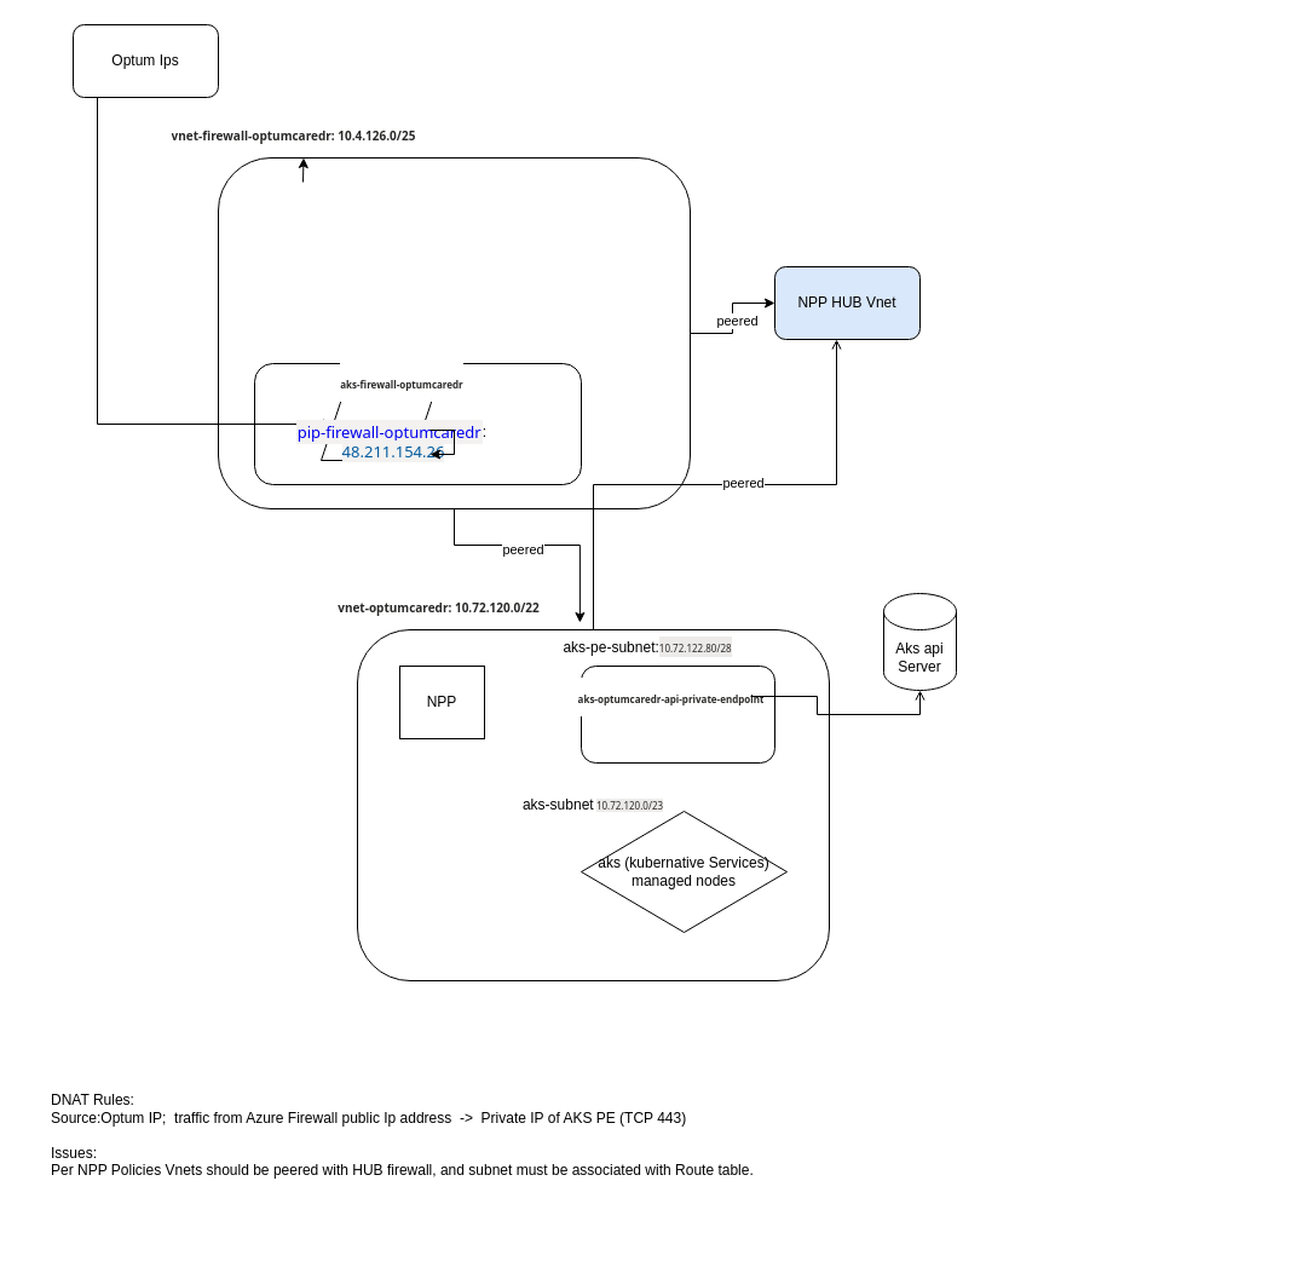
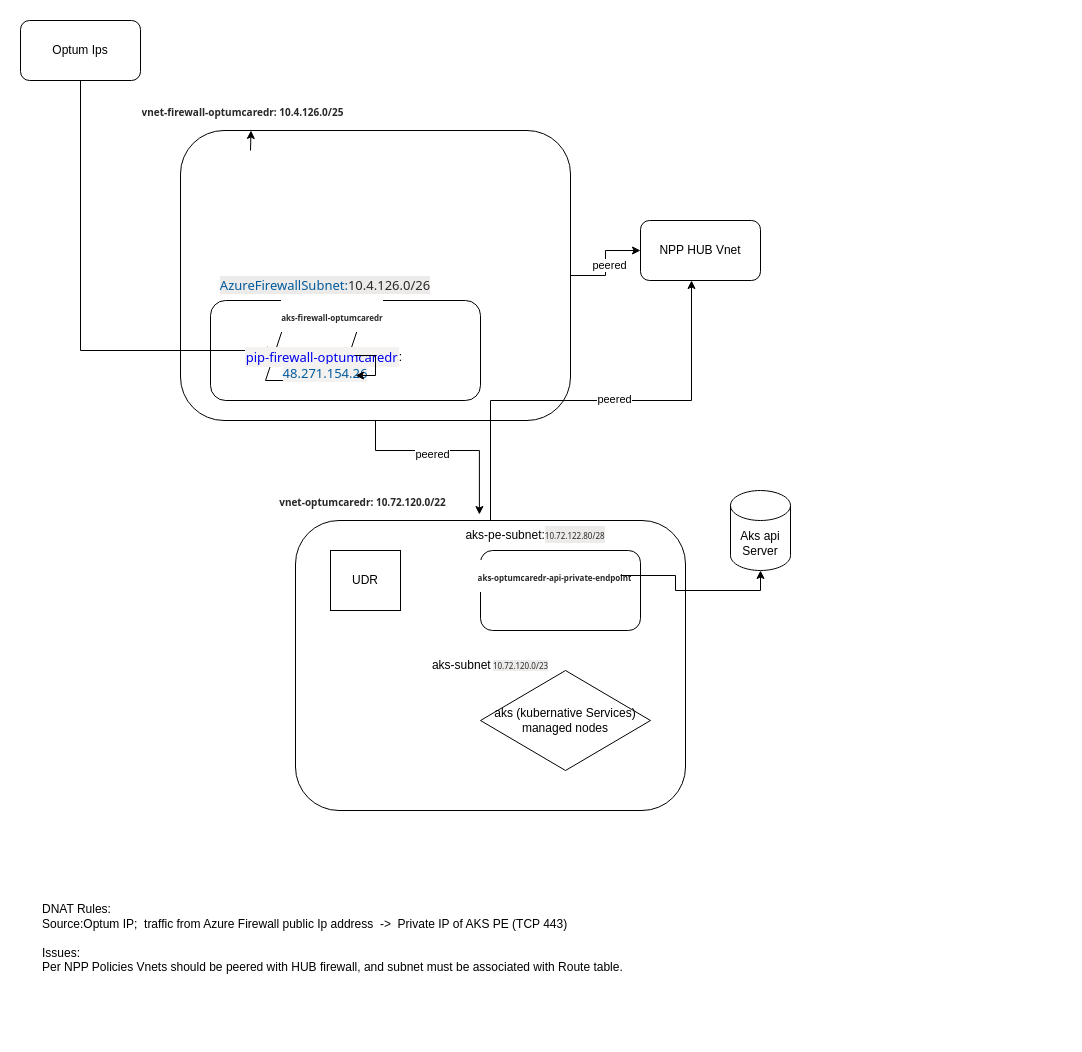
  <mxCell id="0" />
  <mxCell id="1" parent="0" />
- <mxCell id="2" value="Optum Ips" style="rounded=1;whiteSpace=wrap;html=1;" parent="1" vertex="1"><mxGeometry x="60" y="20" width="120" height="60" as="geometry" /></mxCell>
+ <mxCell id="2" value="Optum Ips" style="rounded=1;whiteSpace=wrap;html=1;" parent="1" vertex="1"><mxGeometry x="20" y="20" width="120" height="60" as="geometry" /></mxCell>
  <mxCell id="3" style="edgeStyle=orthogonalEdgeStyle;rounded=0;orthogonalLoop=1;jettySize=auto;html=1;exitX=1;exitY=0.5;exitDx=0;exitDy=0;entryX=0;entryY=0.5;entryDx=0;entryDy=0;" parent="1" source="5" target="22" edge="1"><mxGeometry relative="1" as="geometry" /></mxCell>
  <mxCell id="4" value="peered" style="edgeLabel;html=1;align=center;verticalAlign=middle;resizable=0;points=[];" parent="3" vertex="1" connectable="0"><mxGeometry x="-0.032" y="-3" relative="1" as="geometry"><mxPoint as="offset" /></mxGeometry></mxCell>
  <mxCell id="5" value="" style="rounded=1;whiteSpace=wrap;html=1;" parent="1" vertex="1"><mxGeometry x="180" y="130" width="390" height="290" as="geometry" /></mxCell>
  <mxCell id="6" value="&lt;h2 style=&quot;margin: 0px 16px 0px 0px; overflow: hidden; text-overflow: ellipsis; line-height: 28px; flex: 0 1 auto; color: rgb(41, 40, 39); font-family: az_ea_font, &amp;quot;Segoe UI&amp;quot;, az_font, system-ui, -apple-system, &amp;quot;system-ui&amp;quot;, Roboto, Oxygen, Ubuntu, Cantarell, &amp;quot;Open Sans&amp;quot;, &amp;quot;Helvetica Neue&amp;quot;, sans-serif; text-align: start; background-color: rgb(255, 255, 255);&quot; aria-describedby=&quot;e0badd0d-4f56-4265-a337-3464a8c3b1ce&quot; id=&quot;e0badd0d-4f56-4265-a337-3464a8c3b1cf&quot; class=&quot;fxs-blade-title-titleText msportalfx-tooltip-overflow&quot;&gt;&lt;font style=&quot;font-size: 10px;&quot;&gt;vnet-firewall-optumcaredr:&amp;nbsp;10.4.126.0/25&lt;/font&gt;&lt;/h2&gt;" style="text;html=1;align=center;verticalAlign=middle;resizable=0;points=[];autosize=1;strokeColor=none;fillColor=none;" parent="1" vertex="1"><mxGeometry x="125" y="90" width="250" height="40" as="geometry" /></mxCell>
  <mxCell id="7" value="" style="edgeStyle=orthogonalEdgeStyle;rounded=0;orthogonalLoop=1;jettySize=auto;html=1;" parent="1" target="6" edge="1"><mxGeometry relative="1" as="geometry"><mxPoint x="250" y="150" as="sourcePoint" /></mxGeometry></mxCell>
  <mxCell id="8" value="" style="rounded=1;whiteSpace=wrap;html=1;" parent="1" vertex="1"><mxGeometry x="210" y="300" width="270" height="100" as="geometry" /></mxCell>
+ <mxCell id="9" value="&lt;span style=&quot;color: rgb(0, 90, 158); font-family: &amp;quot;Segoe UI&amp;quot;, &amp;quot;Segoe UI Web (West European)&amp;quot;, &amp;quot;Segoe UI&amp;quot;, -apple-system, &amp;quot;system-ui&amp;quot;, Roboto, &amp;quot;Helvetica Neue&amp;quot;, sans-serif; font-size: 13px; text-align: left; text-wrap: nowrap; background-color: rgb(237, 235, 233);&quot;&gt;AzureFirewallSubnet:&lt;/span&gt;&lt;span style=&quot;color: rgb(41, 40, 39); font-family: &amp;quot;Segoe UI&amp;quot;, &amp;quot;Segoe UI Web (West European)&amp;quot;, &amp;quot;Segoe UI&amp;quot;, -apple-system, &amp;quot;system-ui&amp;quot;, Roboto, &amp;quot;Helvetica Neue&amp;quot;, sans-serif; font-size: 13px; text-align: left; text-wrap: nowrap; background-color: rgb(237, 235, 233);&quot;&gt;10.4.126.0/26&lt;/span&gt;" style="text;html=1;align=center;verticalAlign=middle;whiteSpace=wrap;rounded=0;" parent="1" vertex="1"><mxGeometry x="210" y="270" width="230" height="30" as="geometry" /></mxCell>
  <mxCell id="10" value="&lt;h2 style=&quot;margin: 0px 16px 0px 0px; text-wrap: nowrap; overflow: hidden; text-overflow: ellipsis; line-height: 28px; flex: 0 1 auto; color: rgb(41, 40, 39); font-family: az_ea_font, &amp;quot;Segoe UI&amp;quot;, az_font, system-ui, -apple-system, &amp;quot;system-ui&amp;quot;, Roboto, Oxygen, Ubuntu, Cantarell, &amp;quot;Open Sans&amp;quot;, &amp;quot;Helvetica Neue&amp;quot;, sans-serif; text-align: start; background-color: rgb(255, 255, 255);&quot; aria-describedby=&quot;e0badd0d-4f56-4265-a337-3464a8c3b234&quot; id=&quot;e0badd0d-4f56-4265-a337-3464a8c3b235&quot; class=&quot;fxs-blade-title-titleText msportalfx-tooltip-overflow&quot;&gt;&lt;br&gt;&lt;/h2&gt;" style="shape=parallelogram;perimeter=parallelogramPerimeter;whiteSpace=wrap;html=1;fixedSize=1;" parent="1" vertex="1"><mxGeometry x="265" y="320" width="95" height="60" as="geometry" /></mxCell>
  <mxCell id="11" style="edgeStyle=orthogonalEdgeStyle;rounded=0;orthogonalLoop=1;jettySize=auto;html=1;exitX=0.5;exitY=1;exitDx=0;exitDy=0;entryX=0;entryY=0.5;entryDx=0;entryDy=0;" parent="1" source="2" target="10" edge="1"><mxGeometry relative="1" as="geometry"><Array as="points"><mxPoint x="80" y="350" /></Array></mxGeometry></mxCell>
  <mxCell id="12" value="&lt;h2 style=&quot;text-wrap: nowrap; margin: 0px 16px 0px 0px; overflow: hidden; text-overflow: ellipsis; line-height: 28px; flex: 0 1 auto; color: rgb(41, 40, 39); font-family: az_ea_font, &amp;quot;Segoe UI&amp;quot;, az_font, system-ui, -apple-system, &amp;quot;system-ui&amp;quot;, Roboto, Oxygen, Ubuntu, Cantarell, &amp;quot;Open Sans&amp;quot;, &amp;quot;Helvetica Neue&amp;quot;, sans-serif; text-align: start; background-color: rgb(255, 255, 255);&quot; aria-describedby=&quot;e0badd0d-4f56-4265-a337-3464a8c3b234&quot; id=&quot;e0badd0d-4f56-4265-a337-3464a8c3b235&quot; class=&quot;fxs-blade-title-titleText msportalfx-tooltip-overflow&quot;&gt;&lt;font style=&quot;font-size: 8px;&quot;&gt;aks-firewall-optumcaredr&lt;/font&gt;&lt;/h2&gt;" style="text;html=1;align=center;verticalAlign=middle;whiteSpace=wrap;rounded=0;" parent="1" vertex="1"><mxGeometry x="310" y="300" width="60" height="30" as="geometry" /></mxCell>
- <mxCell id="13" value="&lt;a style=&quot;font-size: 13px; text-decoration-line: none; vertical-align: middle; padding: 1px; cursor: pointer; font-family: az_ea_font, &amp;quot;Segoe UI&amp;quot;, az_font, system-ui, -apple-system, &amp;quot;system-ui&amp;quot;, Roboto, Oxygen, Ubuntu, Cantarell, &amp;quot;Open Sans&amp;quot;, &amp;quot;Helvetica Neue&amp;quot;, sans-serif; text-align: left; text-wrap: nowrap; background-color: rgb(243, 242, 241);&quot; href=&quot;https://portal.azure.com/#&quot; tabindex=&quot;0&quot; class=&quot;fxc-gcflink-link&quot;&gt;pip-firewall-optumcaredr&lt;/a&gt;:&amp;nbsp;&lt;br class=&quot;Apple-interchange-newline&quot;&gt;&lt;span style=&quot;color: rgb(0, 90, 158); font-family: az_ea_font, &amp;quot;Segoe UI&amp;quot;, az_font, system-ui, -apple-system, &amp;quot;system-ui&amp;quot;, Roboto, Oxygen, Ubuntu, Cantarell, &amp;quot;Open Sans&amp;quot;, &amp;quot;Helvetica Neue&amp;quot;, sans-serif; font-size: 13px; text-align: left; text-wrap: nowrap; background-color: rgb(243, 242, 241);&quot;&gt;48.211.154.26&lt;/span&gt;" style="text;html=1;align=center;verticalAlign=middle;whiteSpace=wrap;rounded=0;" parent="1" vertex="1"><mxGeometry x="295" y="350" width="60" height="30" as="geometry" /></mxCell>
+ <mxCell id="13" value="&lt;a style=&quot;font-size: 13px; text-decoration-line: none; vertical-align: middle; padding: 1px; cursor: pointer; font-family: az_ea_font, &amp;quot;Segoe UI&amp;quot;, az_font, system-ui, -apple-system, &amp;quot;system-ui&amp;quot;, Roboto, Oxygen, Ubuntu, Cantarell, &amp;quot;Open Sans&amp;quot;, &amp;quot;Helvetica Neue&amp;quot;, sans-serif; text-align: left; text-wrap: nowrap; background-color: rgb(243, 242, 241);&quot; href=&quot;https://portal.azure.com/#&quot; tabindex=&quot;0&quot; class=&quot;fxc-gcflink-link&quot;&gt;pip-firewall-optumcaredr&lt;/a&gt;:&amp;nbsp;&lt;br class=&quot;Apple-interchange-newline&quot;&gt;&lt;span style=&quot;color: rgb(0, 90, 158); font-family: az_ea_font, &amp;quot;Segoe UI&amp;quot;, az_font, system-ui, -apple-system, &amp;quot;system-ui&amp;quot;, Roboto, Oxygen, Ubuntu, Cantarell, &amp;quot;Open Sans&amp;quot;, &amp;quot;Helvetica Neue&amp;quot;, sans-serif; font-size: 13px; text-align: left; text-wrap: nowrap; background-color: rgb(243, 242, 241);&quot;&gt;48.271.154.26&lt;/span&gt;" style="text;html=1;align=center;verticalAlign=middle;whiteSpace=wrap;rounded=0;" parent="1" vertex="1"><mxGeometry x="295" y="350" width="60" height="30" as="geometry" /></mxCell>
  <mxCell id="14" value="aks-subnet&lt;font style=&quot;font-size: 8px;&quot;&gt;&amp;nbsp;&lt;span style=&quot;color: rgb(41, 40, 39); font-family: &amp;quot;Segoe UI&amp;quot;, &amp;quot;Segoe UI Web (West European)&amp;quot;, &amp;quot;Segoe UI&amp;quot;, -apple-system, &amp;quot;system-ui&amp;quot;, Roboto, &amp;quot;Helvetica Neue&amp;quot;, sans-serif; text-align: left; text-wrap: nowrap; background-color: rgb(237, 235, 233);&quot;&gt;10.72.120.0/23&lt;/span&gt;&lt;/font&gt;" style="rounded=1;whiteSpace=wrap;html=1;" parent="1" vertex="1"><mxGeometry x="295" y="520" width="390" height="290" as="geometry" /></mxCell>
  <mxCell id="15" value="&lt;h2 style=&quot;margin: 0px 16px 0px 0px; overflow: hidden; text-overflow: ellipsis; line-height: 28px; flex: 0 1 auto; color: rgb(41, 40, 39); font-family: az_ea_font, &amp;quot;Segoe UI&amp;quot;, az_font, system-ui, -apple-system, &amp;quot;system-ui&amp;quot;, Roboto, Oxygen, Ubuntu, Cantarell, &amp;quot;Open Sans&amp;quot;, &amp;quot;Helvetica Neue&amp;quot;, sans-serif; text-align: start; background-color: rgb(255, 255, 255);&quot; aria-describedby=&quot;e0badd0d-4f56-4265-a337-3464a8c3b1ce&quot; id=&quot;e0badd0d-4f56-4265-a337-3464a8c3b1cf&quot; class=&quot;fxs-blade-title-titleText msportalfx-tooltip-overflow&quot;&gt;&lt;font style=&quot;font-size: 10px;&quot;&gt;vnet-optumcaredr:&amp;nbsp;10.72.120.0/22&lt;/font&gt;&lt;/h2&gt;" style="text;html=1;align=center;verticalAlign=middle;resizable=0;points=[];autosize=1;strokeColor=none;fillColor=none;" parent="1" vertex="1"><mxGeometry x="260" y="480" width="220" height="40" as="geometry" /></mxCell>
  <mxCell id="16" value="aks (kubernative Services)&lt;div&gt;managed nodes&lt;/div&gt;" style="rhombus;whiteSpace=wrap;html=1;" parent="1" vertex="1"><mxGeometry x="480" y="670" width="170" height="100" as="geometry" /></mxCell>
  <mxCell id="17" value="" style="rounded=1;whiteSpace=wrap;html=1;" parent="1" vertex="1"><mxGeometry x="480" y="550" width="160" height="80" as="geometry" /></mxCell>
  <mxCell id="18" value="aks-pe-subnet:&lt;span style=&quot;color: rgb(41, 40, 39); font-family: &amp;quot;Segoe UI&amp;quot;, &amp;quot;Segoe UI Web (West European)&amp;quot;, &amp;quot;Segoe UI&amp;quot;, -apple-system, &amp;quot;system-ui&amp;quot;, Roboto, &amp;quot;Helvetica Neue&amp;quot;, sans-serif; text-align: left; text-wrap: nowrap; background-color: rgb(237, 235, 233);&quot;&gt;&lt;font style=&quot;font-size: 8px;&quot;&gt;10.72.122.80/28&lt;/font&gt;&lt;/span&gt;" style="text;html=1;align=center;verticalAlign=middle;whiteSpace=wrap;rounded=0;" parent="1" vertex="1"><mxGeometry x="460" y="520" width="150" height="30" as="geometry" /></mxCell>
  <mxCell id="19" value="&lt;h2 style=&quot;margin: 0px 16px 0px 0px; text-wrap: nowrap; overflow: hidden; text-overflow: ellipsis; line-height: 28px; flex: 0 1 auto; color: rgb(41, 40, 39); font-family: az_ea_font, &amp;quot;Segoe UI&amp;quot;, az_font, system-ui, -apple-system, &amp;quot;system-ui&amp;quot;, Roboto, Oxygen, Ubuntu, Cantarell, &amp;quot;Open Sans&amp;quot;, &amp;quot;Helvetica Neue&amp;quot;, sans-serif; text-align: start; background-color: rgb(255, 255, 255);&quot; aria-describedby=&quot;146a49c9-b9b2-4709-bdc0-5b372a3e9068&quot; id=&quot;146a49c9-b9b2-4709-bdc0-5b372a3e9069&quot; class=&quot;fxs-blade-title-titleText msportalfx-tooltip-overflow&quot;&gt;&lt;font style=&quot;font-size: 8px;&quot;&gt;aks-optumcaredr-api-private-endpoint&lt;/font&gt;&lt;/h2&gt;" style="rounded=0;whiteSpace=wrap;html=1;" parent="1" vertex="1"><mxGeometry x="505" y="560" width="115" height="30" as="geometry" /></mxCell>
  <mxCell id="20" value="Aks api Server" style="shape=cylinder3;whiteSpace=wrap;html=1;boundedLbl=1;backgroundOutline=1;size=15;" parent="1" vertex="1"><mxGeometry x="730" y="490" width="60" height="80" as="geometry" /></mxCell>
- <mxCell id="21" style="edgeStyle=orthogonalEdgeStyle;rounded=0;orthogonalLoop=1;jettySize=auto;html=1;entryX=0.5;entryY=1;entryDx=0;entryDy=0;entryPerimeter=0;endArrow=open;" parent="1" source="19" target="20" edge="1"><mxGeometry relative="1" as="geometry" /></mxCell>
- <mxCell id="22" value="NPP HUB Vnet" style="rounded=1;whiteSpace=wrap;html=1;fillColor=#dae8fc;" parent="1" vertex="1"><mxGeometry x="640" y="220" width="120" height="60" as="geometry" /></mxCell>
- <mxCell id="23" style="edgeStyle=orthogonalEdgeStyle;rounded=0;orthogonalLoop=1;jettySize=auto;html=1;entryX=0.425;entryY=1;entryDx=0;entryDy=0;entryPerimeter=0;endArrow=open;" parent="1" source="14" target="22" edge="1"><mxGeometry relative="1" as="geometry" /></mxCell>
+ <mxCell id="21" style="edgeStyle=orthogonalEdgeStyle;rounded=0;orthogonalLoop=1;jettySize=auto;html=1;entryX=0.5;entryY=1;entryDx=0;entryDy=0;entryPerimeter=0;" parent="1" source="19" target="20" edge="1"><mxGeometry relative="1" as="geometry" /></mxCell>
+ <mxCell id="22" value="NPP HUB Vnet" style="rounded=1;whiteSpace=wrap;html=1;" parent="1" vertex="1"><mxGeometry x="640" y="220" width="120" height="60" as="geometry" /></mxCell>
+ <mxCell id="23" style="edgeStyle=orthogonalEdgeStyle;rounded=0;orthogonalLoop=1;jettySize=auto;html=1;entryX=0.425;entryY=1;entryDx=0;entryDy=0;entryPerimeter=0;" parent="1" source="14" target="22" edge="1"><mxGeometry relative="1" as="geometry" /></mxCell>
  <mxCell id="24" value="peered" style="edgeLabel;html=1;align=center;verticalAlign=middle;resizable=0;points=[];" parent="23" vertex="1" connectable="0"><mxGeometry x="0.102" y="2" relative="1" as="geometry"><mxPoint as="offset" /></mxGeometry></mxCell>
  <mxCell id="25" style="edgeStyle=orthogonalEdgeStyle;rounded=0;orthogonalLoop=1;jettySize=auto;html=1;exitX=0.5;exitY=1;exitDx=0;exitDy=0;entryX=0.995;entryY=0.85;entryDx=0;entryDy=0;entryPerimeter=0;" parent="1" source="5" target="15" edge="1"><mxGeometry relative="1" as="geometry" /></mxCell>
  <mxCell id="26" value="peered" style="edgeLabel;html=1;align=center;verticalAlign=middle;resizable=0;points=[];" parent="25" vertex="1" connectable="0"><mxGeometry x="-0.131" y="-3" relative="1" as="geometry"><mxPoint as="offset" /></mxGeometry></mxCell>
- <mxCell id="27" value="NPP" style="rounded=0;whiteSpace=wrap;html=1;" parent="1" vertex="1"><mxGeometry x="330" y="550" width="70" height="60" as="geometry" /></mxCell>
+ <mxCell id="27" value="UDR" style="rounded=0;whiteSpace=wrap;html=1;" parent="1" vertex="1"><mxGeometry x="330" y="550" width="70" height="60" as="geometry" /></mxCell>
  <mxCell id="28" style="edgeStyle=orthogonalEdgeStyle;rounded=0;orthogonalLoop=1;jettySize=auto;html=1;" parent="1" source="13" target="13" edge="1"><mxGeometry relative="1" as="geometry" /></mxCell>
  <mxCell id="29" value="DNAT Rules:&lt;div&gt;Source:Optum IP;&amp;nbsp; traffic from Azure Firewall public Ip address&amp;nbsp; -&amp;gt;&amp;nbsp; Private IP of AKS PE (TCP 443)&lt;/div&gt;&lt;div&gt;&lt;br&gt;&lt;/div&gt;&lt;div&gt;Issues:&lt;/div&gt;&lt;div&gt;Per NPP Policies Vnets should be peered with HUB firewall, and subnet must be associated with Route table.&lt;/div&gt;&lt;div&gt;&lt;br&gt;&lt;/div&gt;" style="text;html=1;align=left;verticalAlign=middle;whiteSpace=wrap;rounded=0;" vertex="1" parent="1"><mxGeometry x="40" y="860" width="1020" height="170" as="geometry" /></mxCell>
